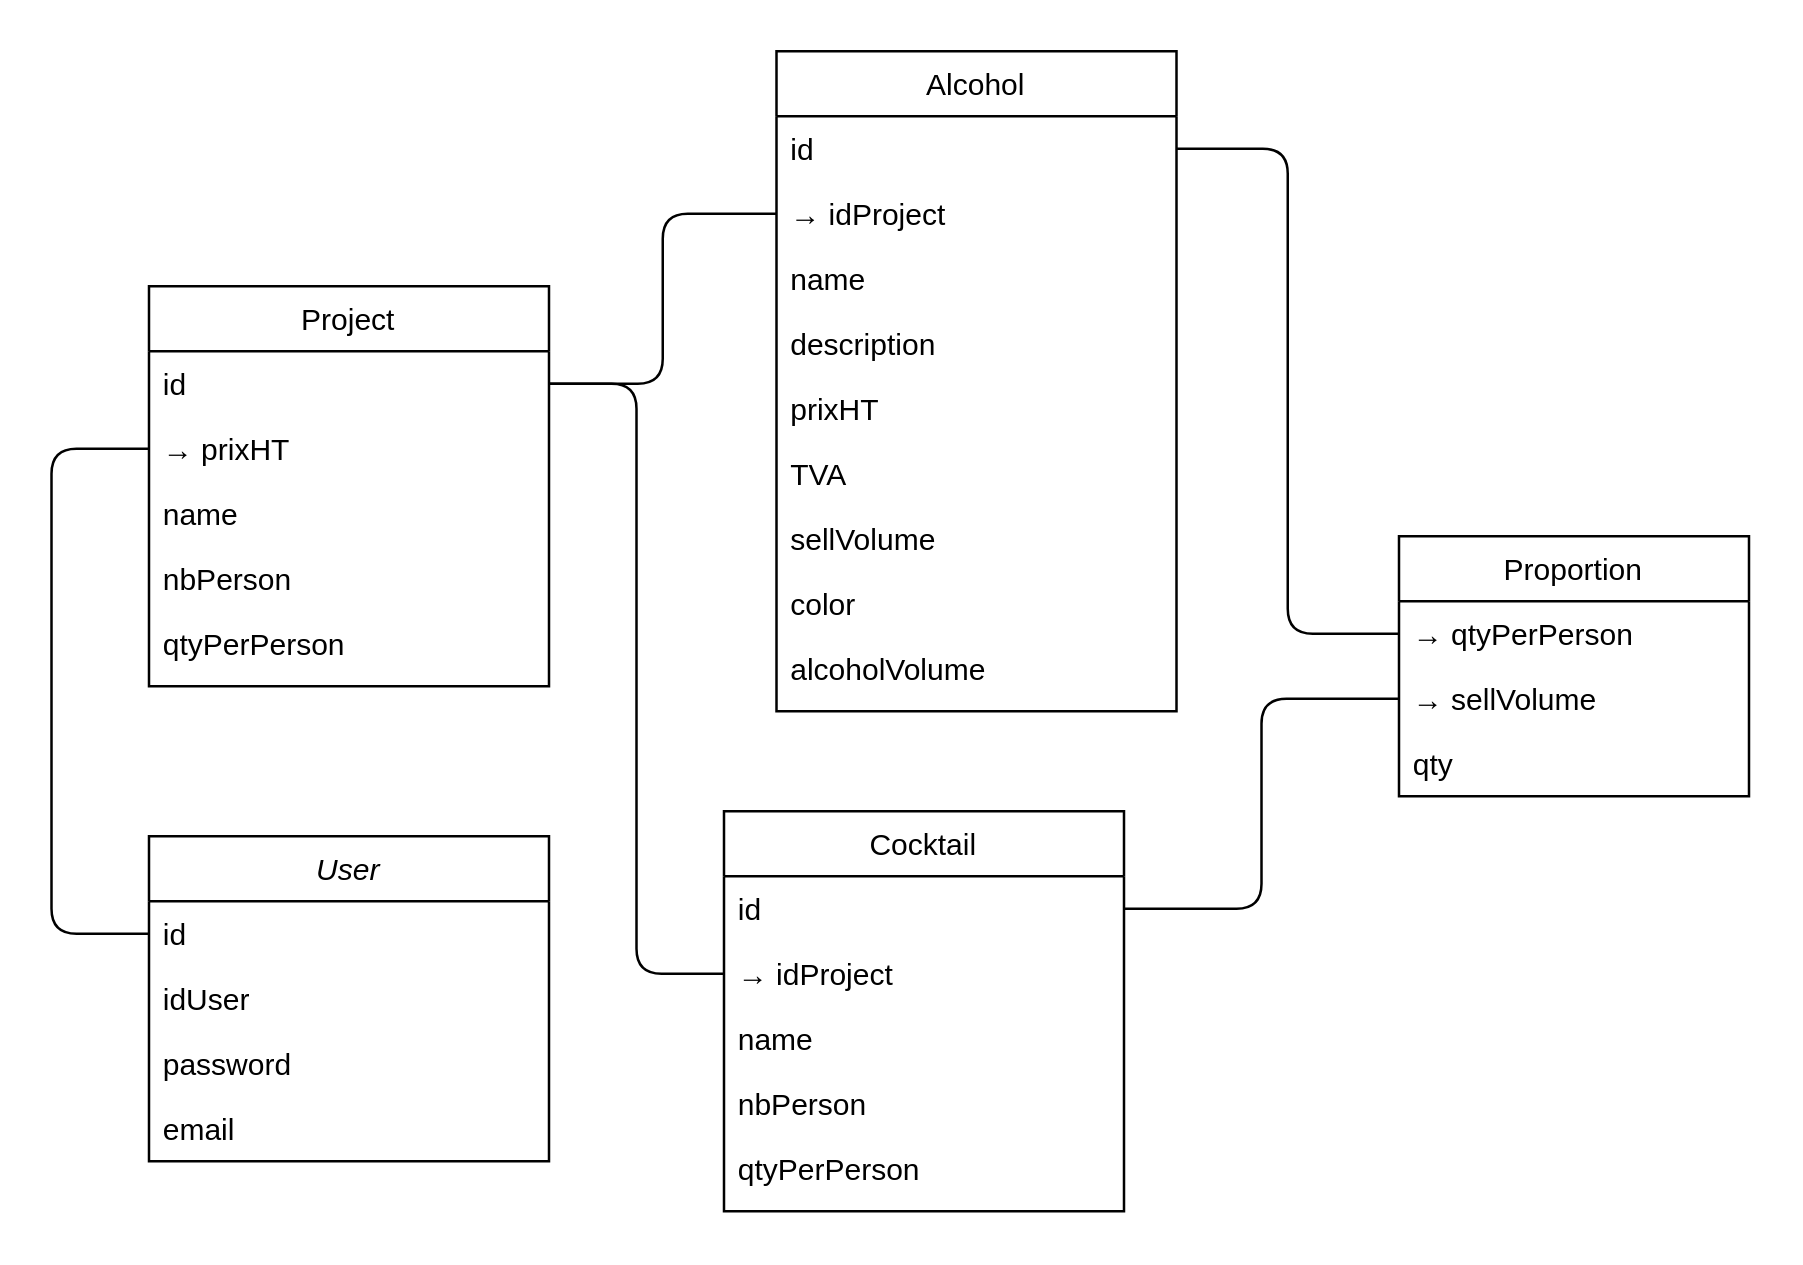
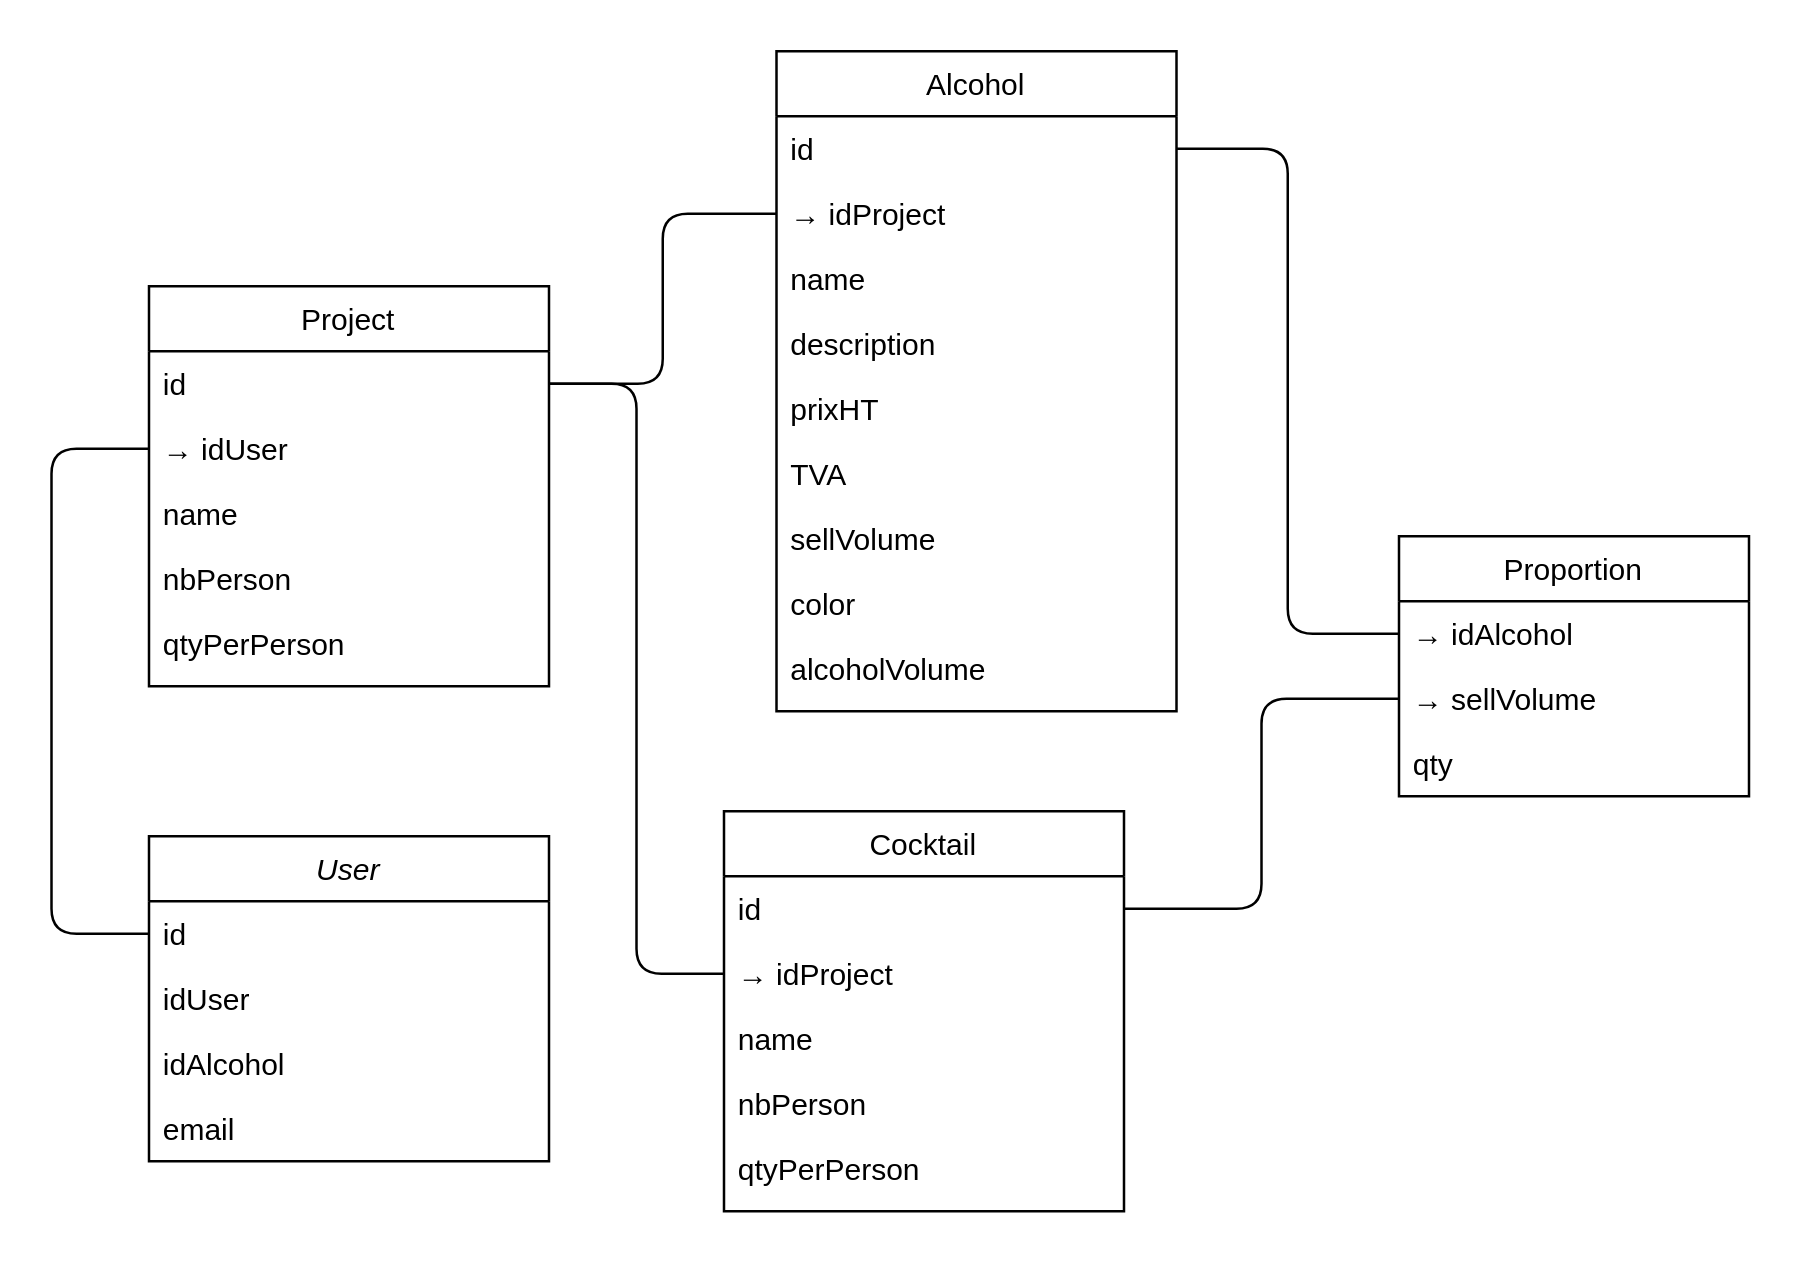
  <mxCell id="0" />
  <mxCell id="1" parent="0" />
  <mxCell id="2" style="edgeStyle=orthogonalEdgeStyle;orthogonalLoop=1;jettySize=auto;html=1;endArrow=none;endFill=0;strokeColor=#000000;rounded=1;strokeWidth=1;elbow=vertical;endSize=6;targetPerimeterSpacing=0;" edge="1" parent="1" source="24" target="9"><mxGeometry relative="1" as="geometry"><Array as="points"><mxPoint x="20" y="373" /><mxPoint x="20" y="179" /></Array></mxGeometry></mxCell>
  <mxCell id="3" style="edgeStyle=orthogonalEdgeStyle;rounded=1;orthogonalLoop=1;jettySize=auto;html=1;endArrow=none;endFill=0;endSize=6;targetPerimeterSpacing=0;strokeColor=#000000;strokeWidth=1;" edge="1" parent="1" source="30" target="8"><mxGeometry relative="1" as="geometry" /></mxCell>
  <mxCell id="4" style="edgeStyle=orthogonalEdgeStyle;rounded=1;orthogonalLoop=1;jettySize=auto;html=1;endArrow=none;endFill=0;endSize=6;targetPerimeterSpacing=0;strokeColor=#000000;strokeWidth=1;" edge="1" parent="1" source="15" target="8"><mxGeometry relative="1" as="geometry" /></mxCell>
  <mxCell id="5" style="edgeStyle=orthogonalEdgeStyle;rounded=1;orthogonalLoop=1;jettySize=auto;html=1;endArrow=none;endFill=0;endSize=6;targetPerimeterSpacing=0;strokeColor=#000000;strokeWidth=1;" edge="1" parent="1" source="20" target="29"><mxGeometry relative="1" as="geometry" /></mxCell>
  <mxCell id="6" style="edgeStyle=orthogonalEdgeStyle;rounded=1;orthogonalLoop=1;jettySize=auto;html=1;endArrow=none;endFill=0;endSize=6;targetPerimeterSpacing=0;strokeColor=#000000;strokeWidth=1;" edge="1" parent="1" source="21" target="14"><mxGeometry relative="1" as="geometry" /></mxCell>
  <mxCell id="7" value="Project" style="swimlane;fontStyle=0;align=center;verticalAlign=top;childLayout=stackLayout;horizontal=1;startSize=26;horizontalStack=0;resizeParent=1;resizeLast=0;collapsible=1;marginBottom=0;rounded=0;shadow=0;strokeWidth=1;" parent="1" vertex="1"><mxGeometry x="59" y="114" width="160" height="160" as="geometry"><mxRectangle x="508" y="110" width="160" height="26" as="alternateBounds" /></mxGeometry></mxCell>
  <mxCell id="8" value="id" style="text;align=left;verticalAlign=top;spacingLeft=4;spacingRight=4;overflow=hidden;rotatable=0;points=[[0,0.5],[1,0.5]];portConstraint=eastwest;" parent="7" vertex="1"><mxGeometry y="26" width="160" height="26" as="geometry" /></mxCell>
- <mxCell id="9" value="→ prixHT" style="text;align=left;verticalAlign=top;spacingLeft=4;spacingRight=4;overflow=hidden;rotatable=0;points=[[0,0.5],[1,0.5]];portConstraint=eastwest;rounded=0;shadow=0;html=0;" parent="7" vertex="1"><mxGeometry y="52" width="160" height="26" as="geometry" /></mxCell>
+ <mxCell id="9" value="→ idUser" style="text;align=left;verticalAlign=top;spacingLeft=4;spacingRight=4;overflow=hidden;rotatable=0;points=[[0,0.5],[1,0.5]];portConstraint=eastwest;rounded=0;shadow=0;html=0;" parent="7" vertex="1"><mxGeometry y="52" width="160" height="26" as="geometry" /></mxCell>
  <mxCell id="10" value="name" style="text;align=left;verticalAlign=top;spacingLeft=4;spacingRight=4;overflow=hidden;rotatable=0;points=[[0,0.5],[1,0.5]];portConstraint=eastwest;rounded=0;shadow=0;html=0;" parent="7" vertex="1"><mxGeometry y="78" width="160" height="26" as="geometry" /></mxCell>
  <mxCell id="11" value="nbPerson" style="text;align=left;verticalAlign=top;spacingLeft=4;spacingRight=4;overflow=hidden;rotatable=0;points=[[0,0.5],[1,0.5]];portConstraint=eastwest;rounded=0;shadow=0;html=0;" parent="7" vertex="1"><mxGeometry y="104" width="160" height="26" as="geometry" /></mxCell>
  <mxCell id="12" value="qtyPerPerson" style="text;align=left;verticalAlign=top;spacingLeft=4;spacingRight=4;overflow=hidden;rotatable=0;points=[[0,0.5],[1,0.5]];portConstraint=eastwest;rounded=0;shadow=0;html=0;" parent="7" vertex="1"><mxGeometry y="130" width="160" height="26" as="geometry" /></mxCell>
  <mxCell id="13" value="Cocktail" style="swimlane;fontStyle=0;align=center;verticalAlign=top;childLayout=stackLayout;horizontal=1;startSize=26;horizontalStack=0;resizeParent=1;resizeLast=0;collapsible=1;marginBottom=0;rounded=0;shadow=0;strokeWidth=1;" vertex="1" parent="1"><mxGeometry x="289" y="324" width="160" height="160" as="geometry"><mxRectangle x="508" y="110" width="160" height="26" as="alternateBounds" /></mxGeometry></mxCell>
  <mxCell id="14" value="id" style="text;align=left;verticalAlign=top;spacingLeft=4;spacingRight=4;overflow=hidden;rotatable=0;points=[[0,0.5],[1,0.5]];portConstraint=eastwest;" vertex="1" parent="13"><mxGeometry y="26" width="160" height="26" as="geometry" /></mxCell>
  <mxCell id="15" value="→ idProject&#10;" style="text;align=left;verticalAlign=top;spacingLeft=4;spacingRight=4;overflow=hidden;rotatable=0;points=[[0,0.5],[1,0.5]];portConstraint=eastwest;rounded=0;shadow=0;html=0;" vertex="1" parent="13"><mxGeometry y="52" width="160" height="26" as="geometry" /></mxCell>
  <mxCell id="16" value="name" style="text;align=left;verticalAlign=top;spacingLeft=4;spacingRight=4;overflow=hidden;rotatable=0;points=[[0,0.5],[1,0.5]];portConstraint=eastwest;rounded=0;shadow=0;html=0;" vertex="1" parent="13"><mxGeometry y="78" width="160" height="26" as="geometry" /></mxCell>
  <mxCell id="17" value="nbPerson" style="text;align=left;verticalAlign=top;spacingLeft=4;spacingRight=4;overflow=hidden;rotatable=0;points=[[0,0.5],[1,0.5]];portConstraint=eastwest;rounded=0;shadow=0;html=0;" vertex="1" parent="13"><mxGeometry y="104" width="160" height="26" as="geometry" /></mxCell>
  <mxCell id="18" value="qtyPerPerson" style="text;align=left;verticalAlign=top;spacingLeft=4;spacingRight=4;overflow=hidden;rotatable=0;points=[[0,0.5],[1,0.5]];portConstraint=eastwest;rounded=0;shadow=0;html=0;" vertex="1" parent="13"><mxGeometry y="130" width="160" height="26" as="geometry" /></mxCell>
  <mxCell id="19" value="Proportion" style="swimlane;fontStyle=0;childLayout=stackLayout;horizontal=1;startSize=26;fillColor=none;horizontalStack=0;resizeParent=1;resizeParentMax=0;resizeLast=0;collapsible=1;marginBottom=0;" vertex="1" parent="1"><mxGeometry x="559" y="214" width="140" height="104" as="geometry" /></mxCell>
- <mxCell id="20" value="→ qtyPerPerson" style="text;strokeColor=none;fillColor=none;align=left;verticalAlign=top;spacingLeft=4;spacingRight=4;overflow=hidden;rotatable=0;points=[[0,0.5],[1,0.5]];portConstraint=eastwest;" vertex="1" parent="19"><mxGeometry y="26" width="140" height="26" as="geometry" /></mxCell>
+ <mxCell id="20" value="→ idAlcohol" style="text;strokeColor=none;fillColor=none;align=left;verticalAlign=top;spacingLeft=4;spacingRight=4;overflow=hidden;rotatable=0;points=[[0,0.5],[1,0.5]];portConstraint=eastwest;" vertex="1" parent="19"><mxGeometry y="26" width="140" height="26" as="geometry" /></mxCell>
  <mxCell id="21" value="→ sellVolume" style="text;strokeColor=none;fillColor=none;align=left;verticalAlign=top;spacingLeft=4;spacingRight=4;overflow=hidden;rotatable=0;points=[[0,0.5],[1,0.5]];portConstraint=eastwest;" vertex="1" parent="19"><mxGeometry y="52" width="140" height="26" as="geometry" /></mxCell>
  <mxCell id="22" value="qty" style="text;strokeColor=none;fillColor=none;align=left;verticalAlign=top;spacingLeft=4;spacingRight=4;overflow=hidden;rotatable=0;points=[[0,0.5],[1,0.5]];portConstraint=eastwest;" vertex="1" parent="19"><mxGeometry y="78" width="140" height="26" as="geometry" /></mxCell>
  <mxCell id="23" value="User" style="swimlane;fontStyle=2;align=center;verticalAlign=top;childLayout=stackLayout;horizontal=1;startSize=26;horizontalStack=0;resizeParent=1;resizeLast=0;collapsible=1;marginBottom=0;rounded=0;shadow=0;strokeWidth=1;" parent="1" vertex="1"><mxGeometry x="59" y="334" width="160" height="130" as="geometry"><mxRectangle x="190" y="130" width="160" height="26" as="alternateBounds" /></mxGeometry></mxCell>
  <mxCell id="24" value="id" style="text;align=left;verticalAlign=top;spacingLeft=4;spacingRight=4;overflow=hidden;rotatable=0;points=[[0,0.5],[1,0.5]];portConstraint=eastwest;rounded=0;shadow=0;html=0;" parent="23" vertex="1"><mxGeometry y="26" width="160" height="26" as="geometry" /></mxCell>
  <mxCell id="25" value="idUser" style="text;align=left;verticalAlign=top;spacingLeft=4;spacingRight=4;overflow=hidden;rotatable=0;points=[[0,0.5],[1,0.5]];portConstraint=eastwest;rounded=0;shadow=0;html=0;" parent="23" vertex="1"><mxGeometry y="52" width="160" height="26" as="geometry" /></mxCell>
- <mxCell id="26" value="password" style="text;align=left;verticalAlign=top;spacingLeft=4;spacingRight=4;overflow=hidden;rotatable=0;points=[[0,0.5],[1,0.5]];portConstraint=eastwest;rounded=0;shadow=0;html=0;" vertex="1" parent="23"><mxGeometry y="78" width="160" height="26" as="geometry" /></mxCell>
+ <mxCell id="26" value="idAlcohol" style="text;align=left;verticalAlign=top;spacingLeft=4;spacingRight=4;overflow=hidden;rotatable=0;points=[[0,0.5],[1,0.5]];portConstraint=eastwest;rounded=0;shadow=0;html=0;" vertex="1" parent="23"><mxGeometry y="78" width="160" height="26" as="geometry" /></mxCell>
  <mxCell id="27" value="email" style="text;align=left;verticalAlign=top;spacingLeft=4;spacingRight=4;overflow=hidden;rotatable=0;points=[[0,0.5],[1,0.5]];portConstraint=eastwest;rounded=0;shadow=0;html=0;" vertex="1" parent="23"><mxGeometry y="104" width="160" height="26" as="geometry" /></mxCell>
  <mxCell id="28" value="Alcohol" style="swimlane;fontStyle=0;align=center;verticalAlign=top;childLayout=stackLayout;horizontal=1;startSize=26;horizontalStack=0;resizeParent=1;resizeLast=0;collapsible=1;marginBottom=0;rounded=0;shadow=0;strokeWidth=1;" vertex="1" parent="1"><mxGeometry x="310" y="20" width="160" height="264" as="geometry"><mxRectangle x="389" y="90" width="160" height="26" as="alternateBounds" /></mxGeometry></mxCell>
  <mxCell id="29" value="id" style="text;align=left;verticalAlign=top;spacingLeft=4;spacingRight=4;overflow=hidden;rotatable=0;points=[[0,0.5],[1,0.5]];portConstraint=eastwest;" vertex="1" parent="28"><mxGeometry y="26" width="160" height="26" as="geometry" /></mxCell>
  <mxCell id="30" value="→ idProject" style="text;align=left;verticalAlign=top;spacingLeft=4;spacingRight=4;overflow=hidden;rotatable=0;points=[[0,0.5],[1,0.5]];portConstraint=eastwest;rounded=0;shadow=0;html=0;" vertex="1" parent="28"><mxGeometry y="52" width="160" height="26" as="geometry" /></mxCell>
  <mxCell id="31" value="name" style="text;align=left;verticalAlign=top;spacingLeft=4;spacingRight=4;overflow=hidden;rotatable=0;points=[[0,0.5],[1,0.5]];portConstraint=eastwest;rounded=0;shadow=0;html=0;" vertex="1" parent="28"><mxGeometry y="78" width="160" height="26" as="geometry" /></mxCell>
  <mxCell id="32" value="description" style="text;align=left;verticalAlign=top;spacingLeft=4;spacingRight=4;overflow=hidden;rotatable=0;points=[[0,0.5],[1,0.5]];portConstraint=eastwest;rounded=0;shadow=0;html=0;" vertex="1" parent="28"><mxGeometry y="104" width="160" height="26" as="geometry" /></mxCell>
  <mxCell id="33" value="prixHT&#10;" style="text;align=left;verticalAlign=top;spacingLeft=4;spacingRight=4;overflow=hidden;rotatable=0;points=[[0,0.5],[1,0.5]];portConstraint=eastwest;rounded=0;shadow=0;html=0;" vertex="1" parent="28"><mxGeometry y="130" width="160" height="26" as="geometry" /></mxCell>
  <mxCell id="34" value="TVA" style="text;align=left;verticalAlign=top;spacingLeft=4;spacingRight=4;overflow=hidden;rotatable=0;points=[[0,0.5],[1,0.5]];portConstraint=eastwest;rounded=0;shadow=0;html=0;" vertex="1" parent="28"><mxGeometry y="156" width="160" height="26" as="geometry" /></mxCell>
  <mxCell id="35" value="sellVolume" style="text;align=left;verticalAlign=top;spacingLeft=4;spacingRight=4;overflow=hidden;rotatable=0;points=[[0,0.5],[1,0.5]];portConstraint=eastwest;rounded=0;shadow=0;html=0;" vertex="1" parent="28"><mxGeometry y="182" width="160" height="26" as="geometry" /></mxCell>
  <mxCell id="36" value="color" style="text;align=left;verticalAlign=top;spacingLeft=4;spacingRight=4;overflow=hidden;rotatable=0;points=[[0,0.5],[1,0.5]];portConstraint=eastwest;rounded=0;shadow=0;html=0;" vertex="1" parent="28"><mxGeometry y="208" width="160" height="26" as="geometry" /></mxCell>
  <mxCell id="37" value="alcoholVolume" style="text;align=left;verticalAlign=top;spacingLeft=4;spacingRight=4;overflow=hidden;rotatable=0;points=[[0,0.5],[1,0.5]];portConstraint=eastwest;rounded=0;shadow=0;html=0;" vertex="1" parent="28"><mxGeometry y="234" width="160" height="26" as="geometry" /></mxCell>
